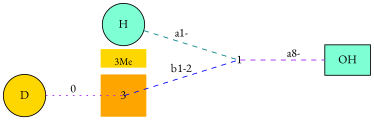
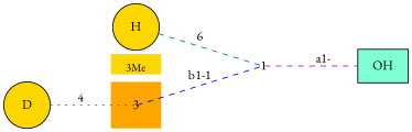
  graph {
    fontname="EB Garamond"
    nodesep=0.05
    rankdir=LR
    ranksep=0.8
    splines=false
    node [fillcolor=gold fixedsize=true fontname="EB Garamond" labelfontsize=12 scale=true shape=none style=filled]
    edge [color=purple fontname="EB Garamond" headclip=false labelangle=320.0 labeldistance=1.2 labelfontsize=12 style=dashed tailclip=false]
    3 [fillcolor=orange height=0.7]
    n2 [fontsize=12 height=0.3 label="3Me" labelloc=b shape=plaintext]
    1 [fillcolor=white height=0.7]
    n4 [fillcolor=aquamarine label=OH shape=box]
-   n5 [fillcolor=aquamarine height=0.7 label=H shape=circle]
+   n5 [height=0.7 label=H shape=circle]
    n6 [height=0.7 label=D shape=circle]
    subgraph sub_1 {
      rank=same
      3
      n2
    }
    subgraph sub_2 {
      nodesep=0.2
      3
      n2
    }
-   3 -- 1 [color=blue label="b1-2"]
+   3 -- 1 [color=blue label="b1-1"]
    n2 -- 3 [style=invis color="" headclip="" tailclip=""]
-   1 -- n4 [headclip=true label="a8-"]
-   n5 -- 1 [color=teal label="a1-" tailclip=true]
-   n6 -- 3 [label=0 style=dotted tailclip=true]
+   1 -- n4 [headclip=true label="a1-"]
+   n5 -- 1 [color=teal label=6 tailclip=true]
+   n6 -- 3 [label=4 style=dotted tailclip=true]
  }
